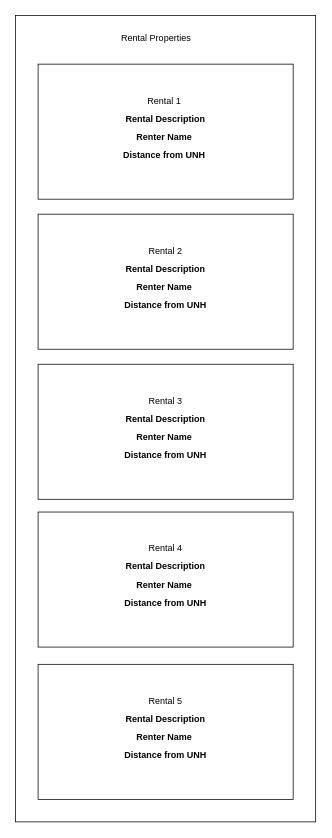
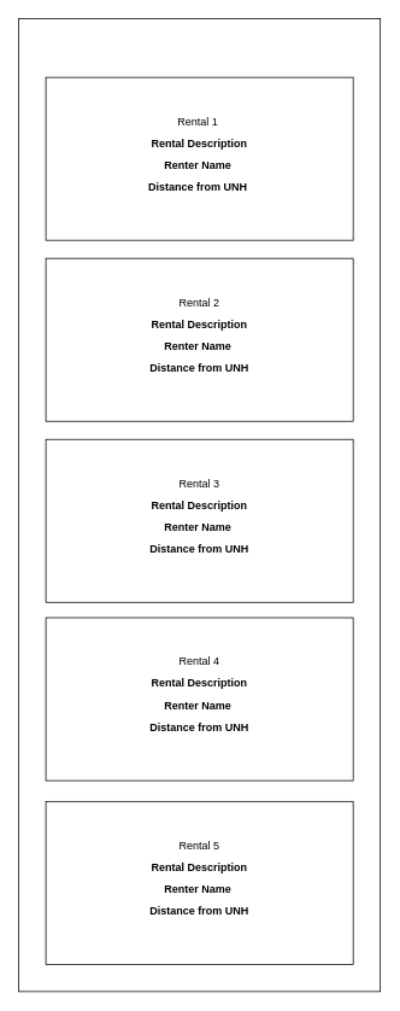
  <mxCell id="0" />
  <mxCell id="1" parent="0" />
  <mxCell id="2" value="" style="rounded=0;whiteSpace=wrap;html=1;" vertex="1" parent="1"><mxGeometry x="20" y="20" width="400" height="1075" as="geometry" /></mxCell>
  <mxCell id="3" value="Rental 1&amp;nbsp;&lt;br&gt;&lt;h2 style=&quot;font-size: 1em; font-family: sans-serif;&quot; data-v-3f35d901=&quot;&quot;&gt;Rental Description&lt;/h2&gt;&lt;h2 style=&quot;font-size: 1em; font-family: sans-serif;&quot; data-v-3f35d901=&quot;&quot;&gt;Renter Name&amp;nbsp;&lt;/h2&gt;&lt;h2 style=&quot;font-size: 1em; font-family: sans-serif;&quot; data-v-3f35d901=&quot;&quot;&gt;Distance from UNH&amp;nbsp;&lt;/h2&gt;" style="rounded=0;whiteSpace=wrap;html=1;" vertex="1" parent="1"><mxGeometry x="50" y="85" width="340" height="180" as="geometry" /></mxCell>
  <mxCell id="4" value="Rental 5&lt;br&gt;&lt;h2 style=&quot;border-color: var(--border-color); font-size: 1em; font-family: sans-serif;&quot; data-v-3f35d901=&quot;&quot;&gt;Rental Description&lt;/h2&gt;&lt;h2 style=&quot;border-color: var(--border-color); font-size: 1em; font-family: sans-serif;&quot; data-v-3f35d901=&quot;&quot;&gt;Renter Name&amp;nbsp;&lt;/h2&gt;&lt;h2 style=&quot;border-color: var(--border-color); font-size: 1em; font-family: sans-serif;&quot; data-v-3f35d901=&quot;&quot;&gt;Distance from UNH&lt;/h2&gt;" style="rounded=0;whiteSpace=wrap;html=1;" vertex="1" parent="1"><mxGeometry x="50" y="885" width="340" height="180" as="geometry" /></mxCell>
  <mxCell id="5" value="Rental 4&lt;br&gt;&lt;h2 style=&quot;border-color: var(--border-color); font-size: 1em; font-family: sans-serif;&quot; data-v-3f35d901=&quot;&quot;&gt;Rental Description&lt;/h2&gt;&lt;h2 style=&quot;border-color: var(--border-color); font-size: 1em; font-family: sans-serif;&quot; data-v-3f35d901=&quot;&quot;&gt;Renter Name&amp;nbsp;&lt;/h2&gt;&lt;h2 style=&quot;border-color: var(--border-color); font-size: 1em; font-family: sans-serif;&quot; data-v-3f35d901=&quot;&quot;&gt;Distance from UNH&lt;/h2&gt;" style="rounded=0;whiteSpace=wrap;html=1;" vertex="1" parent="1"><mxGeometry x="50" y="682" width="340" height="180" as="geometry" /></mxCell>
  <mxCell id="6" value="Rental 2&lt;br&gt;&lt;h2 style=&quot;border-color: var(--border-color); font-size: 1em; font-family: sans-serif;&quot; data-v-3f35d901=&quot;&quot;&gt;Rental Description&lt;/h2&gt;&lt;h2 style=&quot;border-color: var(--border-color); font-size: 1em; font-family: sans-serif;&quot; data-v-3f35d901=&quot;&quot;&gt;Renter Name&amp;nbsp;&lt;/h2&gt;&lt;h2 style=&quot;border-color: var(--border-color); font-size: 1em; font-family: sans-serif;&quot; data-v-3f35d901=&quot;&quot;&gt;Distance from UNH&lt;/h2&gt;" style="rounded=0;whiteSpace=wrap;html=1;" vertex="1" parent="1"><mxGeometry x="50" y="285" width="340" height="180" as="geometry" /></mxCell>
  <mxCell id="7" value="Rental 3&lt;br&gt;&lt;h2 style=&quot;border-color: var(--border-color); font-size: 1em; font-family: sans-serif;&quot; data-v-3f35d901=&quot;&quot;&gt;Rental Description&lt;/h2&gt;&lt;h2 style=&quot;border-color: var(--border-color); font-size: 1em; font-family: sans-serif;&quot; data-v-3f35d901=&quot;&quot;&gt;Renter Name&amp;nbsp;&lt;/h2&gt;&lt;h2 style=&quot;border-color: var(--border-color); font-size: 1em; font-family: sans-serif;&quot; data-v-3f35d901=&quot;&quot;&gt;Distance from UNH&lt;/h2&gt;" style="rounded=0;whiteSpace=wrap;html=1;" vertex="1" parent="1"><mxGeometry x="50" y="485" width="340" height="180" as="geometry" /></mxCell>
- <mxCell id="8" value="Rental Properties" style="text;html=1;strokeColor=none;fillColor=none;align=center;verticalAlign=middle;whiteSpace=wrap;rounded=0;" vertex="1" parent="1"><mxGeometry x="140" y="35" width="135" height="30" as="geometry" /></mxCell>
